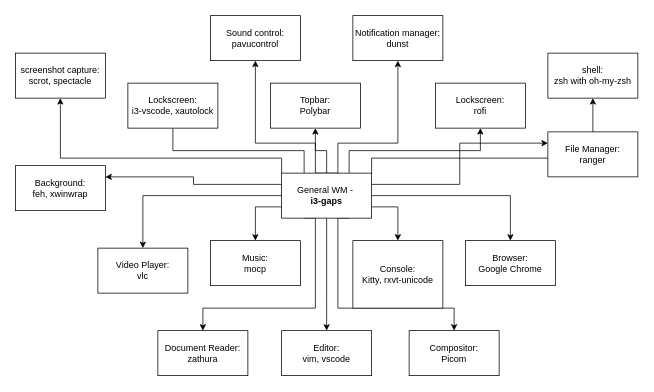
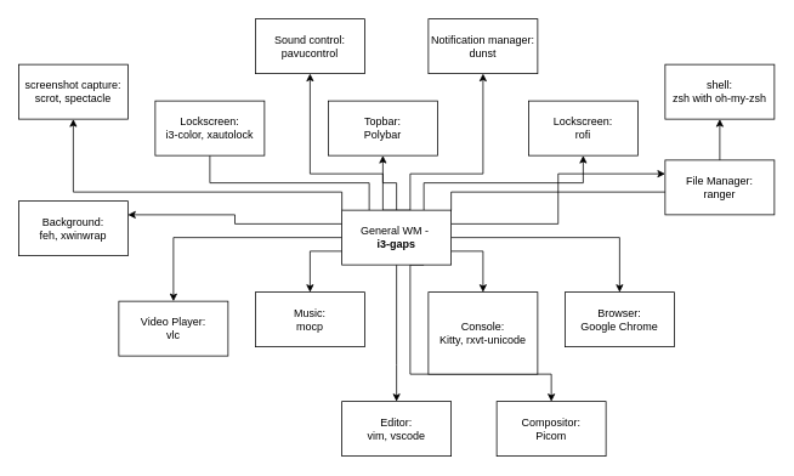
  <mxCell id="0" />
  <mxCell id="1" parent="0" />
  <mxCell id="2" style="edgeStyle=orthogonalEdgeStyle;rounded=0;orthogonalLoop=1;jettySize=auto;html=1;exitX=0;exitY=0.5;exitDx=0;exitDy=0;entryX=0.5;entryY=0;entryDx=0;entryDy=0;" parent="1" source="18" target="19" edge="1"><mxGeometry relative="1" as="geometry" /></mxCell>
  <mxCell id="3" style="edgeStyle=orthogonalEdgeStyle;rounded=0;orthogonalLoop=1;jettySize=auto;html=1;exitX=0;exitY=0.75;exitDx=0;exitDy=0;" parent="1" source="18" target="20" edge="1"><mxGeometry relative="1" as="geometry" /></mxCell>
  <mxCell id="4" style="edgeStyle=orthogonalEdgeStyle;rounded=0;orthogonalLoop=1;jettySize=auto;html=1;exitX=1;exitY=0.75;exitDx=0;exitDy=0;" parent="1" source="18" target="21" edge="1"><mxGeometry relative="1" as="geometry" /></mxCell>
  <mxCell id="5" style="edgeStyle=orthogonalEdgeStyle;rounded=0;orthogonalLoop=1;jettySize=auto;html=1;exitX=1;exitY=0.5;exitDx=0;exitDy=0;" parent="1" source="18" target="22" edge="1"><mxGeometry relative="1" as="geometry" /></mxCell>
  <mxCell id="6" style="edgeStyle=orthogonalEdgeStyle;rounded=0;orthogonalLoop=1;jettySize=auto;html=1;exitX=0.5;exitY=1;exitDx=0;exitDy=0;" parent="1" source="18" target="23" edge="1"><mxGeometry relative="1" as="geometry"><Array as="points"><mxPoint x="435" y="400" /><mxPoint x="435" y="400" /></Array></mxGeometry></mxCell>
- <mxCell id="7" style="edgeStyle=orthogonalEdgeStyle;rounded=0;orthogonalLoop=1;jettySize=auto;html=1;exitX=0.25;exitY=1;exitDx=0;exitDy=0;" parent="1" source="18" target="24" edge="1"><mxGeometry relative="1" as="geometry"><Array as="points"><mxPoint x="420" y="290" /><mxPoint x="420" y="410" /><mxPoint x="270" y="410" /></Array></mxGeometry></mxCell>
  <mxCell id="8" style="edgeStyle=orthogonalEdgeStyle;rounded=0;orthogonalLoop=1;jettySize=auto;html=1;exitX=0.75;exitY=1;exitDx=0;exitDy=0;" parent="1" source="18" target="25" edge="1"><mxGeometry relative="1" as="geometry"><Array as="points"><mxPoint x="450" y="290" /><mxPoint x="450" y="410" /><mxPoint x="605" y="410" /></Array></mxGeometry></mxCell>
  <mxCell id="9" style="edgeStyle=orthogonalEdgeStyle;rounded=0;orthogonalLoop=1;jettySize=auto;html=1;exitX=0;exitY=0.25;exitDx=0;exitDy=0;entryX=1;entryY=0.25;entryDx=0;entryDy=0;" parent="1" source="18" target="26" edge="1"><mxGeometry relative="1" as="geometry" /></mxCell>
  <mxCell id="10" style="edgeStyle=orthogonalEdgeStyle;rounded=0;orthogonalLoop=1;jettySize=auto;html=1;exitX=1;exitY=0.25;exitDx=0;exitDy=0;entryX=0;entryY=0.25;entryDx=0;entryDy=0;" parent="1" source="18" target="27" edge="1"><mxGeometry relative="1" as="geometry" /></mxCell>
  <mxCell id="11" style="edgeStyle=orthogonalEdgeStyle;rounded=0;orthogonalLoop=1;jettySize=auto;html=1;exitX=0.5;exitY=0;exitDx=0;exitDy=0;" parent="1" source="18" target="28" edge="1"><mxGeometry relative="1" as="geometry" /></mxCell>
  <mxCell id="12" style="edgeStyle=orthogonalEdgeStyle;rounded=0;orthogonalLoop=1;jettySize=auto;html=1;exitX=0.75;exitY=0;exitDx=0;exitDy=0;entryX=0.5;entryY=1;entryDx=0;entryDy=0;" parent="1" source="18" target="30" edge="1"><mxGeometry relative="1" as="geometry" /></mxCell>
  <mxCell id="13" style="edgeStyle=orthogonalEdgeStyle;rounded=0;orthogonalLoop=1;jettySize=auto;html=1;exitX=0.25;exitY=0;exitDx=0;exitDy=0;endArrow=none;" parent="1" source="18" target="29" edge="1"><mxGeometry relative="1" as="geometry" /></mxCell>
  <mxCell id="14" style="edgeStyle=orthogonalEdgeStyle;rounded=0;orthogonalLoop=1;jettySize=auto;html=1;exitX=0.5;exitY=0;exitDx=0;exitDy=0;endArrow=classic;endFill=1;strokeColor=#000000;startArrow=none;startFill=0;" parent="1" source="18" target="31" edge="1"><mxGeometry relative="1" as="geometry"><Array as="points"><mxPoint x="420" y="230" /><mxPoint x="420" y="190" /><mxPoint x="340" y="190" /></Array></mxGeometry></mxCell>
  <mxCell id="15" style="edgeStyle=orthogonalEdgeStyle;rounded=0;orthogonalLoop=1;jettySize=auto;html=1;exitX=0.5;exitY=0;exitDx=0;exitDy=0;entryX=0.5;entryY=1;entryDx=0;entryDy=0;startArrow=none;startFill=0;endArrow=classic;endFill=1;strokeColor=#000000;" parent="1" source="18" target="32" edge="1"><mxGeometry relative="1" as="geometry"><Array as="points"><mxPoint x="450" y="230" /><mxPoint x="450" y="190" /><mxPoint x="530" y="190" /></Array></mxGeometry></mxCell>
  <mxCell id="16" style="edgeStyle=orthogonalEdgeStyle;rounded=0;orthogonalLoop=1;jettySize=auto;html=1;exitX=0;exitY=0;exitDx=0;exitDy=0;startArrow=none;startFill=0;endArrow=classic;endFill=1;strokeColor=#000000;" parent="1" source="18" target="34" edge="1"><mxGeometry relative="1" as="geometry"><Array as="points"><mxPoint x="375" y="210" /><mxPoint x="80" y="210" /></Array></mxGeometry></mxCell>
  <mxCell id="17" style="edgeStyle=orthogonalEdgeStyle;rounded=0;orthogonalLoop=1;jettySize=auto;html=1;exitX=1;exitY=0;exitDx=0;exitDy=0;entryX=0.5;entryY=1;entryDx=0;entryDy=0;startArrow=none;startFill=0;endArrow=classic;endFill=1;strokeColor=#000000;" parent="1" source="18" target="33" edge="1"><mxGeometry relative="1" as="geometry"><Array as="points"><mxPoint x="495" y="210" /><mxPoint x="790" y="210" /></Array></mxGeometry></mxCell>
  <mxCell id="18" value="General WM -&amp;nbsp;&lt;br&gt;&lt;b&gt;i3-gaps&lt;/b&gt;" style="rounded=0;whiteSpace=wrap;html=1;" parent="1" vertex="1"><mxGeometry x="375" y="230" width="120" height="60" as="geometry" /></mxCell>
  <mxCell id="19" value="Video Player:&lt;br&gt;vlc" style="rounded=0;whiteSpace=wrap;html=1;" parent="1" vertex="1"><mxGeometry x="130" y="330" width="120" height="60" as="geometry" /></mxCell>
  <mxCell id="20" value="Music:&lt;br&gt;mocp" style="rounded=0;whiteSpace=wrap;html=1;" parent="1" vertex="1"><mxGeometry x="280" y="320" width="120" height="60" as="geometry" /></mxCell>
  <mxCell id="21" value="Console:&lt;br&gt;Kitty, rxvt-unicode" style="rounded=0;whiteSpace=wrap;html=1;" parent="1" vertex="1"><mxGeometry x="470" y="320" width="120" height="90" as="geometry" /></mxCell>
  <mxCell id="22" value="Browser:&lt;br&gt;Google Chrome" style="rounded=0;whiteSpace=wrap;html=1;" parent="1" vertex="1"><mxGeometry x="620" y="320" width="120" height="60" as="geometry" /></mxCell>
  <mxCell id="23" value="Editor:&lt;br&gt;vim, vscode" style="rounded=0;whiteSpace=wrap;html=1;" parent="1" vertex="1"><mxGeometry x="375" y="440" width="120" height="60" as="geometry" /></mxCell>
- <mxCell id="24" value="Document Reader:&lt;br&gt;zathura" style="rounded=0;whiteSpace=wrap;html=1;" parent="1" vertex="1"><mxGeometry x="210" y="440" width="120" height="60" as="geometry" /></mxCell>
  <mxCell id="25" value="Compositor:&lt;br&gt;Picom" style="rounded=0;whiteSpace=wrap;html=1;" parent="1" vertex="1"><mxGeometry x="545" y="440" width="120" height="60" as="geometry" /></mxCell>
  <mxCell id="26" value="Background:&lt;br&gt;feh, xwinwrap" style="rounded=0;whiteSpace=wrap;html=1;" parent="1" vertex="1"><mxGeometry x="20" y="220" width="120" height="60" as="geometry" /></mxCell>
  <mxCell id="27" value="File Manager:&lt;br&gt;ranger" style="rounded=0;whiteSpace=wrap;html=1;" parent="1" vertex="1"><mxGeometry x="730" y="175" width="120" height="60" as="geometry" /></mxCell>
  <mxCell id="28" value="Topbar:&lt;br&gt;Polybar" style="rounded=0;whiteSpace=wrap;html=1;" parent="1" vertex="1"><mxGeometry x="360" y="110" width="120" height="60" as="geometry" /></mxCell>
- <mxCell id="29" value="Lockscreen:&lt;br&gt;i3-vscode, xautolock" style="rounded=0;whiteSpace=wrap;html=1;" parent="1" vertex="1"><mxGeometry x="170" y="110" width="120" height="60" as="geometry" /></mxCell>
+ <mxCell id="29" value="Lockscreen:&lt;br&gt;i3-color, xautolock" style="rounded=0;whiteSpace=wrap;html=1;" parent="1" vertex="1"><mxGeometry x="170" y="110" width="120" height="60" as="geometry" /></mxCell>
  <mxCell id="30" value="Lockscreen:&lt;br&gt;rofi" style="rounded=0;whiteSpace=wrap;html=1;" parent="1" vertex="1"><mxGeometry x="580" y="110" width="120" height="60" as="geometry" /></mxCell>
  <mxCell id="31" value="Sound control:&lt;br&gt;pavucontrol" style="rounded=0;whiteSpace=wrap;html=1;" parent="1" vertex="1"><mxGeometry x="280" y="20" width="120" height="60" as="geometry" /></mxCell>
  <mxCell id="32" value="Notification manager:&lt;br&gt;dunst" style="rounded=0;whiteSpace=wrap;html=1;" parent="1" vertex="1"><mxGeometry x="470" y="20" width="120" height="60" as="geometry" /></mxCell>
  <mxCell id="33" value="shell:&lt;br&gt;zsh with oh-my-zsh" style="rounded=0;whiteSpace=wrap;html=1;" parent="1" vertex="1"><mxGeometry x="730" y="70" width="120" height="60" as="geometry" /></mxCell>
  <mxCell id="34" value="screenshot capture:&lt;br&gt;scrot, spectacle" style="rounded=0;whiteSpace=wrap;html=1;" parent="1" vertex="1"><mxGeometry x="20" y="70" width="120" height="60" as="geometry" /></mxCell>
